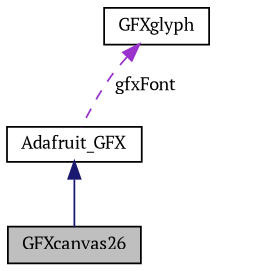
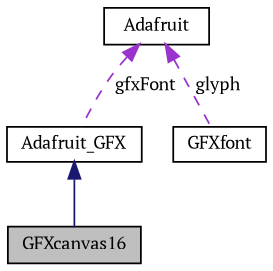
  digraph {
    fontname="PT Serif"
    node [color=black fillcolor=white fontname="PT Serif" fontsize=10 shape=record style=filled]
    edge [color=darkorchid3 dir=back fontname="PT Serif" fontsize=10 labelfontname=Helvetica labelfontsize=10 style=dashed]
-   n1 [fillcolor=grey75 fontcolor=black height=0.2 label=GFXcanvas26 width=0.4]
+   n1 [fillcolor=grey75 fontcolor=black height=0.2 label=GFXcanvas16 width=0.4]
    n2 [height=0.2 label=Adafruit_GFX width=0.4]
-   n4 [height=0.2 label=GFXglyph width=0.4]
+   n3 [height=0.2 label=GFXfont width=0.4]
+   n4 [height=0.2 label=Adafruit width=0.4]
    n2 -> n1 [color=midnightblue style=solid]
    n4 -> n2 [label=" gfxFont"]
+   n4 -> n3 [label=" glyph"]
  }
